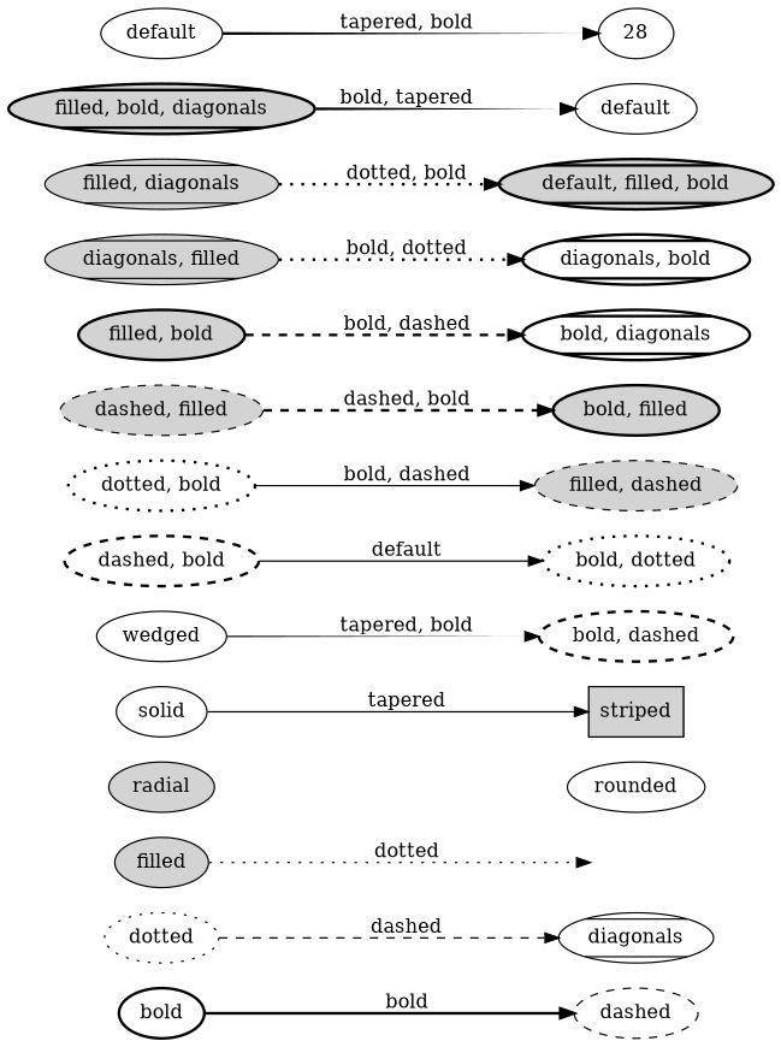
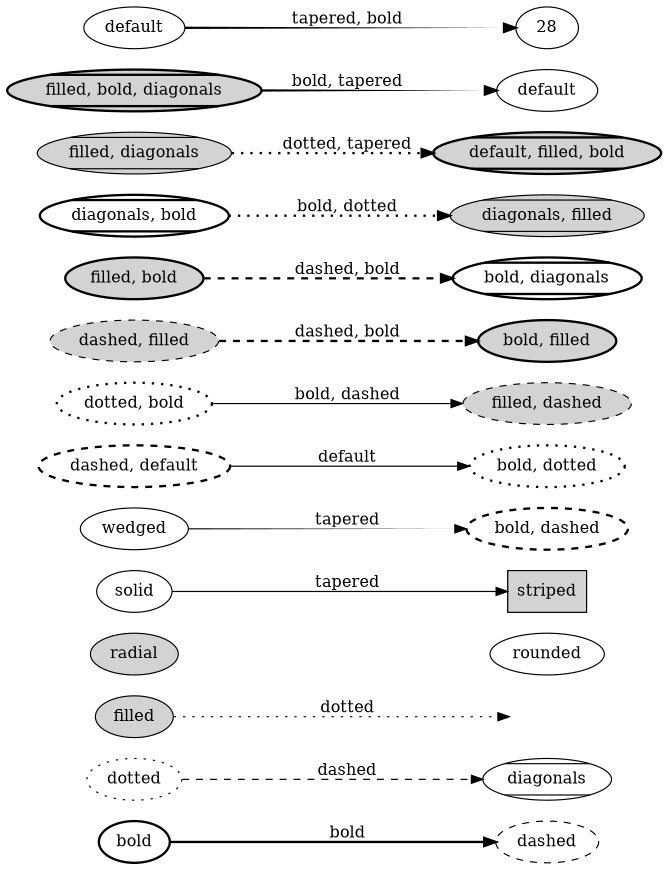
  digraph {
    rankdir=LR
    n1 [label=bold style=bold]
    n2 [label=dashed style=dashed]
    n3 [label=diagonals style=diagonals]
    n4 [label=dotted style=dotted]
    n5 [label=filled style=filled]
    n6 [label=invis style=invis]
    n7 [label=radial style=radial]
    n8 [label=rounded style=rounded]
    n9 [label=solid style=solid]
    n10 [label=striped shape=box style=striped]
    n11 [label=wedged style=wedged]
    n12 [label="bold, dashed" style="bold, dashed"]
-   n13 [label="dashed, bold" style="dashed, bold"]
+   n13 [label="dashed, default" style="dashed, bold"]
    n14 [label="bold, dotted" style="bold, dotted"]
    n15 [label="dotted, bold" style="dotted, bold"]
    n16 [label="filled, dashed" style="filled, dashed"]
    n17 [label="dashed, filled" style="dashed, filled"]
    n18 [label="bold, filled" style="bold, filled"]
    n19 [label="filled, bold" style="filled, bold"]
    n20 [label="bold, diagonals" style="bold, diagonals"]
    n21 [label="diagonals, bold" style="diagonals, bold"]
    n22 [label="diagonals, filled" style="diagonals, filled"]
    n23 [label="filled, diagonals" style="filled, diagonals"]
    n24 [label="default, filled, bold" style="diagonals, filled, bold"]
    n25 [label="filled, bold, diagonals" style="filled, bold, diagonals"]
    n26 [label=default]
    n27 [label=default]
    28
    n1 -> n2 [label=bold style=bold]
    n4 -> n3 [label=dashed style=dashed]
    n5 -> n6 [label=dotted style=dotted]
    n7 -> n8 [label=invis style=invis]
    n9 -> n10 [label=tapered style=solid]
-   n11 -> n12 [label="tapered, bold" style=tapered]
+   n11 -> n12 [label=tapered style=tapered]
    n13 -> n14 [label=default]
    n15 -> n16 [label="bold, dashed"]
    n17 -> n18 [label="dashed, bold" style="bold, dashed"]
-   n19 -> n20 [label="bold, dashed" style="dashed, bold"]
-   n22 -> n21 [label="bold, dotted" style="bold, dotted"]
-   n23 -> n24 [label="dotted, bold" style="dotted, bold"]
+   n19 -> n20 [label="dashed, bold" style="dashed, bold"]
+   n21 -> n22 [label="bold, dotted" style="bold, dotted"]
+   n23 -> n24 [label="dotted, tapered" style="dotted, bold"]
    n25 -> n26 [label="bold, tapered" style="bold, tapered"]
    n27 -> 28 [label="tapered, bold" style="tapered, bold"]
  }
